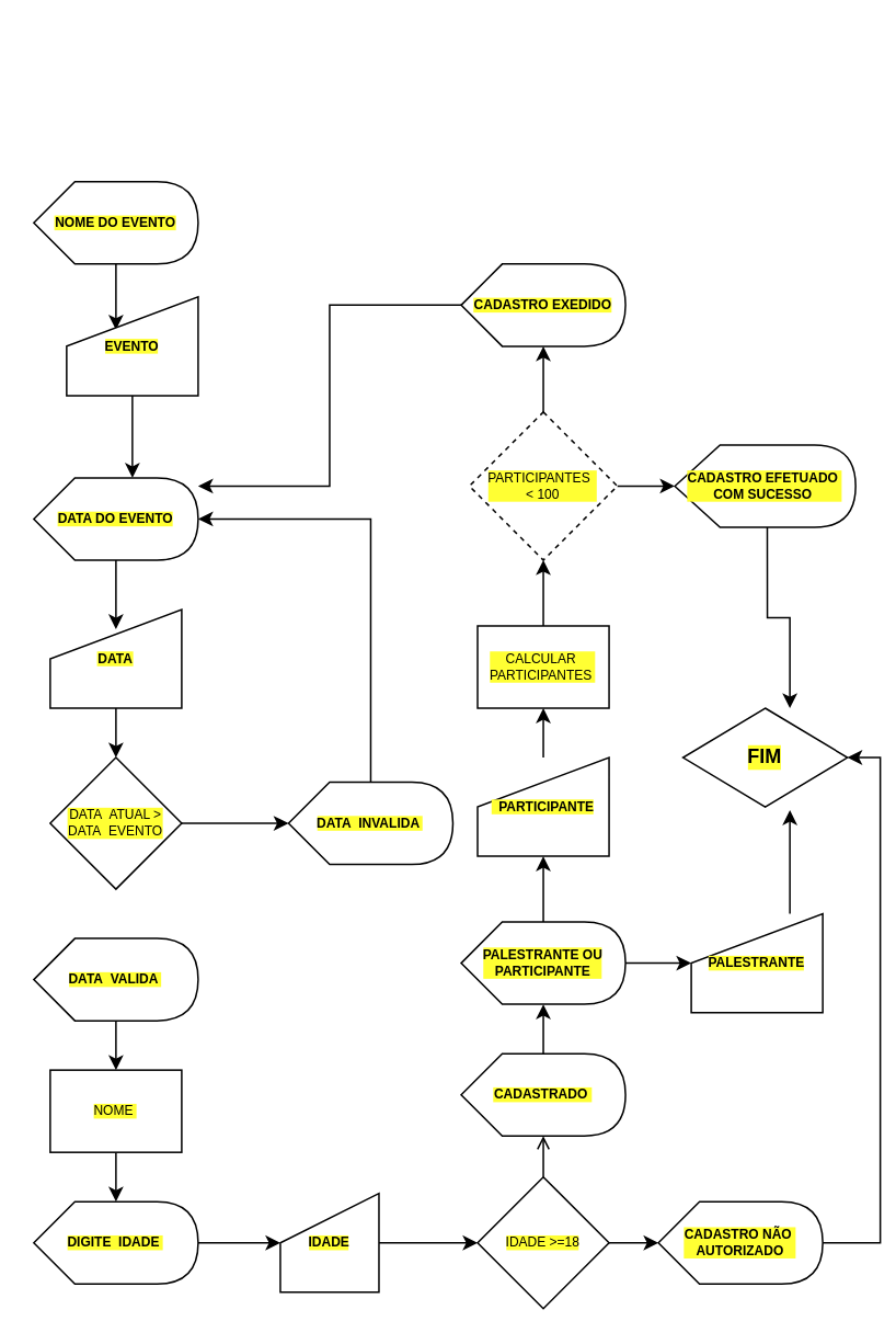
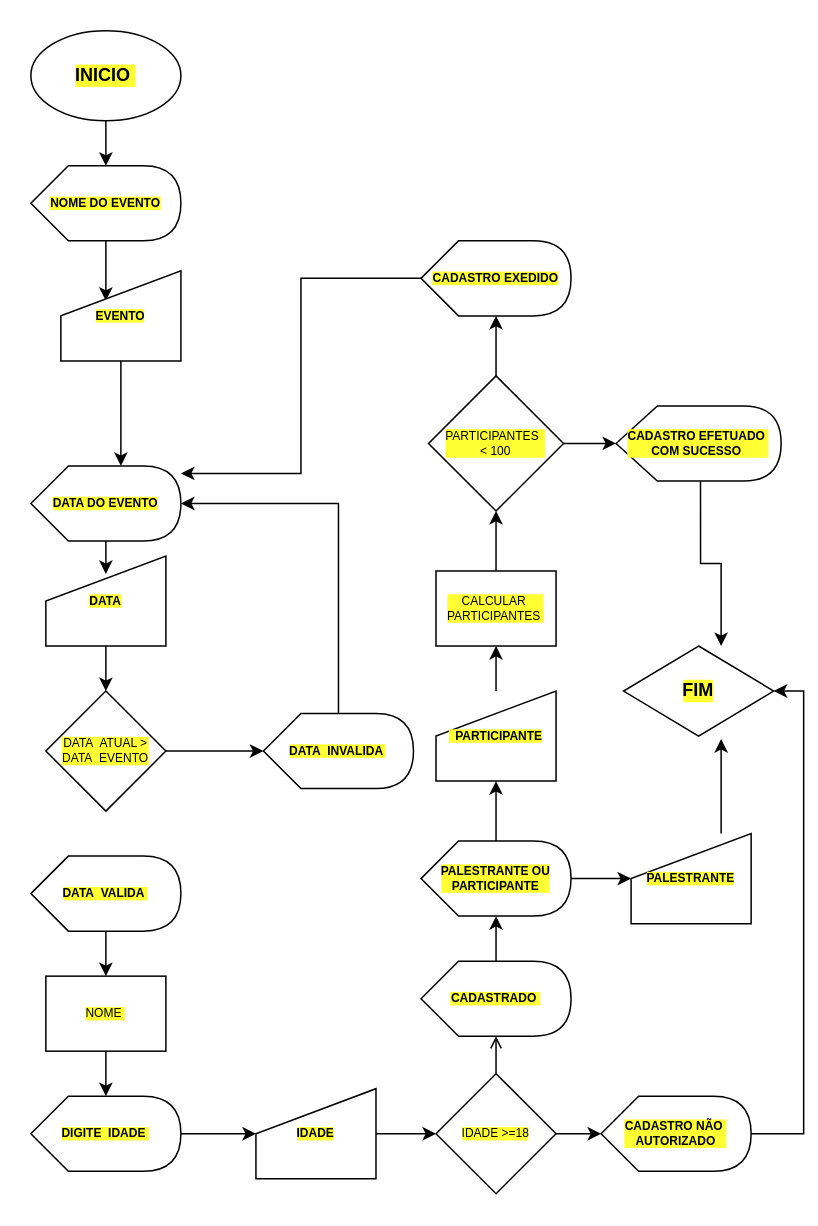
  <mxCell id="0" />
  <mxCell id="1" parent="0" />
+ <mxCell id="2" style="edgeStyle=orthogonalEdgeStyle;rounded=0;orthogonalLoop=1;jettySize=auto;html=1;exitX=0.5;exitY=1;exitDx=0;exitDy=0;entryX=0;entryY=0;entryDx=50;entryDy=0;entryPerimeter=0;fontSize=8;" edge="1" parent="1" source="3" target="5"><mxGeometry relative="1" as="geometry" /></mxCell>
+ <mxCell id="3" value="&lt;font style=&quot;vertical-align: inherit&quot;&gt;&lt;font style=&quot;vertical-align: inherit&quot;&gt;INICIO&amp;nbsp;&lt;/font&gt;&lt;/font&gt;" style="ellipse;whiteSpace=wrap;html=1;labelBackgroundColor=#FFFF33;labelBorderColor=none;fontStyle=1" vertex="1" parent="1"><mxGeometry x="20" y="20" width="100" height="60" as="geometry" /></mxCell>
  <mxCell id="4" style="edgeStyle=orthogonalEdgeStyle;rounded=0;orthogonalLoop=1;jettySize=auto;html=1;exitX=0;exitY=0;exitDx=50;exitDy=50;exitPerimeter=0;entryX=0.375;entryY=0.333;entryDx=0;entryDy=0;entryPerimeter=0;fontSize=8;" edge="1" parent="1" source="5" target="7"><mxGeometry relative="1" as="geometry" /></mxCell>
  <mxCell id="5" value="NOME DO EVENTO" style="shape=display;whiteSpace=wrap;html=1;labelBackgroundColor=#FFFF33;labelBorderColor=none;fontSize=8;fontStyle=1" vertex="1" parent="1"><mxGeometry x="20" y="110" width="100" height="50" as="geometry" /></mxCell>
  <mxCell id="6" style="edgeStyle=orthogonalEdgeStyle;rounded=0;orthogonalLoop=1;jettySize=auto;html=1;exitX=0.5;exitY=1;exitDx=0;exitDy=0;entryX=0.6;entryY=0;entryDx=0;entryDy=0;entryPerimeter=0;fontSize=8;" edge="1" parent="1" source="7" target="9"><mxGeometry relative="1" as="geometry" /></mxCell>
  <mxCell id="7" value="EVENTO" style="shape=manualInput;whiteSpace=wrap;html=1;labelBackgroundColor=#FFFF33;labelBorderColor=none;fontSize=8;fontStyle=1;labelPosition=center;verticalLabelPosition=middle;align=center;verticalAlign=middle;" vertex="1" parent="1"><mxGeometry x="40" y="180" width="80" height="60" as="geometry" /></mxCell>
  <mxCell id="8" style="edgeStyle=orthogonalEdgeStyle;rounded=0;orthogonalLoop=1;jettySize=auto;html=1;exitX=0;exitY=0;exitDx=50;exitDy=50;exitPerimeter=0;entryX=0.5;entryY=0.2;entryDx=0;entryDy=0;entryPerimeter=0;fontSize=8;" edge="1" parent="1" source="9" target="11"><mxGeometry relative="1" as="geometry" /></mxCell>
- <mxCell id="9" value="DATA DO EVENTO" style="shape=display;whiteSpace=wrap;html=1;labelBackgroundColor=#FFFF33;labelBorderColor=none;fontSize=8;fontStyle=1" vertex="1" parent="1"><mxGeometry x="20" y="290" width="100" height="50" as="geometry" /></mxCell>
+ <mxCell id="9" value="DATA DO EVENTO" style="shape=display;whiteSpace=wrap;html=1;labelBackgroundColor=#FFFF33;labelBorderColor=none;fontSize=8;fontStyle=1" vertex="1" parent="1"><mxGeometry x="20" y="310" width="100" height="50" as="geometry" /></mxCell>
  <mxCell id="10" style="edgeStyle=orthogonalEdgeStyle;rounded=0;orthogonalLoop=1;jettySize=auto;html=1;exitX=0.5;exitY=1;exitDx=0;exitDy=0;entryX=0.5;entryY=0;entryDx=0;entryDy=0;fontSize=8;" edge="1" parent="1" source="11" target="13"><mxGeometry relative="1" as="geometry" /></mxCell>
  <mxCell id="11" value="DATA" style="shape=manualInput;whiteSpace=wrap;html=1;labelBackgroundColor=#FFFF33;labelBorderColor=none;fontSize=8;fontStyle=1;labelPosition=center;verticalLabelPosition=middle;align=center;verticalAlign=middle;" vertex="1" parent="1"><mxGeometry x="30" y="370" width="80" height="60" as="geometry" /></mxCell>
  <mxCell id="12" style="edgeStyle=orthogonalEdgeStyle;rounded=0;orthogonalLoop=1;jettySize=auto;html=1;exitX=1;exitY=0.5;exitDx=0;exitDy=0;entryX=0;entryY=0.5;entryDx=0;entryDy=0;entryPerimeter=0;fontSize=8;" edge="1" parent="1" source="13" target="15"><mxGeometry relative="1" as="geometry" /></mxCell>
  <mxCell id="13" value="DATA&amp;nbsp; ATUAL &amp;gt;&lt;br&gt;DATA&amp;nbsp; EVENTO" style="rhombus;whiteSpace=wrap;html=1;labelBackgroundColor=#FFFF33;labelBorderColor=none;fontSize=8;" vertex="1" parent="1"><mxGeometry x="30" y="460" width="80" height="80" as="geometry" /></mxCell>
  <mxCell id="14" style="edgeStyle=orthogonalEdgeStyle;rounded=0;orthogonalLoop=1;jettySize=auto;html=1;exitX=0;exitY=0;exitDx=50;exitDy=0;exitPerimeter=0;entryX=1;entryY=0.5;entryDx=0;entryDy=0;entryPerimeter=0;fontSize=8;" edge="1" parent="1" source="15" target="9"><mxGeometry relative="1" as="geometry" /></mxCell>
  <mxCell id="15" value="DATA&amp;nbsp; INVALIDA&amp;nbsp;" style="shape=display;whiteSpace=wrap;html=1;labelBackgroundColor=#FFFF33;labelBorderColor=none;fontSize=8;fontStyle=1" vertex="1" parent="1"><mxGeometry x="175" y="475" width="100" height="50" as="geometry" /></mxCell>
  <mxCell id="16" style="edgeStyle=orthogonalEdgeStyle;rounded=0;orthogonalLoop=1;jettySize=auto;html=1;exitX=0;exitY=0;exitDx=50;exitDy=50;exitPerimeter=0;entryX=0.5;entryY=0;entryDx=0;entryDy=0;fontSize=8;" edge="1" parent="1" source="17" target="19"><mxGeometry relative="1" as="geometry" /></mxCell>
  <mxCell id="17" value="DATA&amp;nbsp; VALIDA&amp;nbsp;" style="shape=display;whiteSpace=wrap;html=1;labelBackgroundColor=#FFFF33;labelBorderColor=none;fontSize=8;fontStyle=1" vertex="1" parent="1"><mxGeometry x="20" y="570" width="100" height="50" as="geometry" /></mxCell>
  <mxCell id="18" style="edgeStyle=orthogonalEdgeStyle;rounded=0;orthogonalLoop=1;jettySize=auto;html=1;exitX=0.5;exitY=1;exitDx=0;exitDy=0;entryX=0;entryY=0;entryDx=50;entryDy=0;entryPerimeter=0;fontSize=8;" edge="1" parent="1" source="19" target="21"><mxGeometry relative="1" as="geometry" /></mxCell>
  <mxCell id="19" value="NOME&amp;nbsp;" style="rounded=0;whiteSpace=wrap;html=1;labelBackgroundColor=#FFFF33;labelBorderColor=none;fontSize=8;" vertex="1" parent="1"><mxGeometry x="30" y="650" width="80" height="50" as="geometry" /></mxCell>
  <mxCell id="20" style="edgeStyle=orthogonalEdgeStyle;rounded=0;orthogonalLoop=1;jettySize=auto;html=1;exitX=1;exitY=0.5;exitDx=0;exitDy=0;exitPerimeter=0;fontSize=8;" edge="1" parent="1" source="21" target="23"><mxGeometry relative="1" as="geometry" /></mxCell>
  <mxCell id="21" value="DIGITE&amp;nbsp; IDADE&amp;nbsp;" style="shape=display;whiteSpace=wrap;html=1;labelBackgroundColor=#FFFF33;labelBorderColor=none;fontSize=8;fontStyle=1" vertex="1" parent="1"><mxGeometry x="20" y="730" width="100" height="50" as="geometry" /></mxCell>
  <mxCell id="22" style="edgeStyle=orthogonalEdgeStyle;rounded=0;orthogonalLoop=1;jettySize=auto;html=1;exitX=1;exitY=0.5;exitDx=0;exitDy=0;entryX=0;entryY=0.5;entryDx=0;entryDy=0;fontSize=8;" edge="1" parent="1" source="23" target="26"><mxGeometry relative="1" as="geometry" /></mxCell>
- <mxCell id="23" value="IDADE" style="shape=manualInput;whiteSpace=wrap;html=1;labelBackgroundColor=#FFFF33;labelBorderColor=none;fontSize=8;fontStyle=1;labelPosition=center;verticalLabelPosition=middle;align=center;verticalAlign=middle;" vertex="1" parent="1"><mxGeometry x="170" y="725" width="60" height="60" as="geometry" /></mxCell>
+ <mxCell id="23" value="IDADE" style="shape=manualInput;whiteSpace=wrap;html=1;labelBackgroundColor=#FFFF33;labelBorderColor=none;fontSize=8;fontStyle=1;labelPosition=center;verticalLabelPosition=middle;align=center;verticalAlign=middle;" vertex="1" parent="1"><mxGeometry x="170" y="725" width="80" height="60" as="geometry" /></mxCell>
  <mxCell id="24" style="edgeStyle=orthogonalEdgeStyle;rounded=0;orthogonalLoop=1;jettySize=auto;html=1;exitX=0.5;exitY=0;exitDx=0;exitDy=0;entryX=0;entryY=0;entryDx=50;entryDy=50;entryPerimeter=0;fontSize=8;endArrow=open;" edge="1" parent="1" source="26" target="30"><mxGeometry relative="1" as="geometry" /></mxCell>
  <mxCell id="25" style="edgeStyle=orthogonalEdgeStyle;rounded=0;orthogonalLoop=1;jettySize=auto;html=1;exitX=1;exitY=0.5;exitDx=0;exitDy=0;entryX=0;entryY=0.5;entryDx=0;entryDy=0;entryPerimeter=0;fontSize=8;" edge="1" parent="1" source="26" target="28"><mxGeometry relative="1" as="geometry" /></mxCell>
  <mxCell id="26" value="IDADE &amp;gt;=18" style="rhombus;whiteSpace=wrap;html=1;labelBackgroundColor=#FFFF33;labelBorderColor=none;fontSize=8;" vertex="1" parent="1"><mxGeometry x="290" y="715" width="80" height="80" as="geometry" /></mxCell>
  <mxCell id="27" style="edgeStyle=orthogonalEdgeStyle;rounded=0;orthogonalLoop=1;jettySize=auto;html=1;exitX=1;exitY=0.5;exitDx=0;exitDy=0;exitPerimeter=0;entryX=1;entryY=0.5;entryDx=0;entryDy=0;fontSize=8;" edge="1" parent="1" source="28" target="47"><mxGeometry relative="1" as="geometry" /></mxCell>
  <mxCell id="28" value="CADASTRO NÃO&amp;nbsp;&lt;br&gt;AUTORIZADO" style="shape=display;whiteSpace=wrap;html=1;labelBackgroundColor=#FFFF33;labelBorderColor=none;fontSize=8;fontStyle=1" vertex="1" parent="1"><mxGeometry x="400" y="730" width="100" height="50" as="geometry" /></mxCell>
  <mxCell id="29" style="edgeStyle=orthogonalEdgeStyle;rounded=0;orthogonalLoop=1;jettySize=auto;html=1;exitX=0;exitY=0;exitDx=50;exitDy=0;exitPerimeter=0;entryX=0;entryY=0;entryDx=50;entryDy=50;entryPerimeter=0;fontSize=8;" edge="1" parent="1" source="30" target="33"><mxGeometry relative="1" as="geometry" /></mxCell>
  <mxCell id="30" value="CADASTRADO&amp;nbsp;" style="shape=display;whiteSpace=wrap;html=1;labelBackgroundColor=#FFFF33;labelBorderColor=none;fontSize=8;fontStyle=1" vertex="1" parent="1"><mxGeometry x="280" y="640" width="100" height="50" as="geometry" /></mxCell>
  <mxCell id="31" style="edgeStyle=orthogonalEdgeStyle;rounded=0;orthogonalLoop=1;jettySize=auto;html=1;exitX=1;exitY=0.5;exitDx=0;exitDy=0;exitPerimeter=0;entryX=0;entryY=0.5;entryDx=0;entryDy=0;fontSize=8;" edge="1" parent="1" source="33" target="35"><mxGeometry relative="1" as="geometry" /></mxCell>
  <mxCell id="32" style="edgeStyle=orthogonalEdgeStyle;rounded=0;orthogonalLoop=1;jettySize=auto;html=1;exitX=0;exitY=0;exitDx=50;exitDy=0;exitPerimeter=0;entryX=0.5;entryY=1;entryDx=0;entryDy=0;fontSize=8;" edge="1" parent="1" source="33" target="37"><mxGeometry relative="1" as="geometry" /></mxCell>
  <mxCell id="33" value="PALESTRANTE OU&lt;br&gt;PARTICIPANTE" style="shape=display;whiteSpace=wrap;html=1;labelBackgroundColor=#FFFF33;labelBorderColor=none;fontSize=8;fontStyle=1" vertex="1" parent="1"><mxGeometry x="280" y="560" width="100" height="50" as="geometry" /></mxCell>
  <mxCell id="34" style="edgeStyle=orthogonalEdgeStyle;rounded=0;orthogonalLoop=1;jettySize=auto;html=1;exitX=0.75;exitY=0;exitDx=0;exitDy=0;entryX=0.65;entryY=1.033;entryDx=0;entryDy=0;entryPerimeter=0;fontSize=8;" edge="1" parent="1" source="35" target="47"><mxGeometry relative="1" as="geometry" /></mxCell>
  <mxCell id="35" value="PALESTRANTE" style="shape=manualInput;whiteSpace=wrap;html=1;labelBackgroundColor=#FFFF33;labelBorderColor=none;fontSize=8;fontStyle=1;labelPosition=center;verticalLabelPosition=middle;align=center;verticalAlign=middle;" vertex="1" parent="1"><mxGeometry x="420" y="555" width="80" height="60" as="geometry" /></mxCell>
  <mxCell id="36" style="edgeStyle=orthogonalEdgeStyle;rounded=0;orthogonalLoop=1;jettySize=auto;html=1;exitX=0.5;exitY=0;exitDx=0;exitDy=0;entryX=0.5;entryY=1;entryDx=0;entryDy=0;fontSize=8;" edge="1" parent="1" source="37" target="39"><mxGeometry relative="1" as="geometry" /></mxCell>
  <mxCell id="37" value="&amp;nbsp; PARTICIPANTE" style="shape=manualInput;whiteSpace=wrap;html=1;labelBackgroundColor=#FFFF33;labelBorderColor=none;fontSize=8;fontStyle=1;labelPosition=center;verticalLabelPosition=middle;align=center;verticalAlign=middle;" vertex="1" parent="1"><mxGeometry x="290" y="460" width="80" height="60" as="geometry" /></mxCell>
  <mxCell id="38" style="edgeStyle=orthogonalEdgeStyle;rounded=0;orthogonalLoop=1;jettySize=auto;html=1;exitX=0.5;exitY=0;exitDx=0;exitDy=0;entryX=0.5;entryY=1;entryDx=0;entryDy=0;fontSize=8;" edge="1" parent="1" source="39" target="42"><mxGeometry relative="1" as="geometry" /></mxCell>
  <mxCell id="39" value="CALCULAR&amp;nbsp;&lt;br&gt;PARTICIPANTES&amp;nbsp;" style="rounded=0;whiteSpace=wrap;html=1;labelBackgroundColor=#FFFF33;labelBorderColor=none;fontSize=8;" vertex="1" parent="1"><mxGeometry x="290" y="380" width="80" height="50" as="geometry" /></mxCell>
  <mxCell id="40" style="edgeStyle=orthogonalEdgeStyle;rounded=0;orthogonalLoop=1;jettySize=auto;html=1;exitX=1;exitY=0.5;exitDx=0;exitDy=0;entryX=0;entryY=0.5;entryDx=0;entryDy=0;entryPerimeter=0;fontSize=8;" edge="1" parent="1" source="42" target="44"><mxGeometry relative="1" as="geometry" /></mxCell>
  <mxCell id="41" style="edgeStyle=orthogonalEdgeStyle;rounded=0;orthogonalLoop=1;jettySize=auto;html=1;exitX=0.5;exitY=0;exitDx=0;exitDy=0;entryX=0;entryY=0;entryDx=50;entryDy=50;entryPerimeter=0;fontSize=8;" edge="1" parent="1" source="42" target="46"><mxGeometry relative="1" as="geometry" /></mxCell>
- <mxCell id="42" value="PARTICIPANTES&amp;nbsp;&amp;nbsp;&lt;br&gt;&amp;lt; 100" style="rhombus;whiteSpace=wrap;html=1;labelBackgroundColor=#FFFF33;labelBorderColor=none;fontSize=8;dashed=1;" vertex="1" parent="1"><mxGeometry x="285" y="250" width="90" height="90" as="geometry" /></mxCell>
+ <mxCell id="42" value="PARTICIPANTES&amp;nbsp;&amp;nbsp;&lt;br&gt;&amp;lt; 100" style="rhombus;whiteSpace=wrap;html=1;labelBackgroundColor=#FFFF33;labelBorderColor=none;fontSize=8;" vertex="1" parent="1"><mxGeometry x="285" y="250" width="90" height="90" as="geometry" /></mxCell>
  <mxCell id="43" style="edgeStyle=orthogonalEdgeStyle;rounded=0;orthogonalLoop=1;jettySize=auto;html=1;exitX=0;exitY=0;exitDx=56.25;exitDy=50;exitPerimeter=0;entryX=0.65;entryY=0;entryDx=0;entryDy=0;entryPerimeter=0;fontSize=8;" edge="1" parent="1" source="44" target="47"><mxGeometry relative="1" as="geometry" /></mxCell>
  <mxCell id="44" value="CADASTRO EFETUADO&amp;nbsp;&lt;br&gt;COM SUCESSO&amp;nbsp;" style="shape=display;whiteSpace=wrap;html=1;labelBackgroundColor=#FFFF33;labelBorderColor=none;fontSize=8;fontStyle=1" vertex="1" parent="1"><mxGeometry x="410" y="270" width="110" height="50" as="geometry" /></mxCell>
  <mxCell id="45" style="edgeStyle=orthogonalEdgeStyle;rounded=0;orthogonalLoop=1;jettySize=auto;html=1;exitX=0;exitY=0.5;exitDx=0;exitDy=0;exitPerimeter=0;entryX=1;entryY=0.1;entryDx=0;entryDy=0;entryPerimeter=0;fontSize=8;" edge="1" parent="1" source="46" target="9"><mxGeometry relative="1" as="geometry" /></mxCell>
  <mxCell id="46" value="CADASTRO EXEDIDO" style="shape=display;whiteSpace=wrap;html=1;labelBackgroundColor=#FFFF33;labelBorderColor=none;fontSize=8;fontStyle=1" vertex="1" parent="1"><mxGeometry x="280" y="160" width="100" height="50" as="geometry" /></mxCell>
  <mxCell id="47" value="&lt;font style=&quot;vertical-align: inherit&quot;&gt;&lt;font style=&quot;vertical-align: inherit&quot;&gt;FIM&lt;/font&gt;&lt;/font&gt;" style="rhombus;whiteSpace=wrap;html=1;labelBackgroundColor=#FFFF33;labelBorderColor=none;fontStyle=1;" vertex="1" parent="1"><mxGeometry x="415" y="430" width="100" height="60" as="geometry" /></mxCell>
